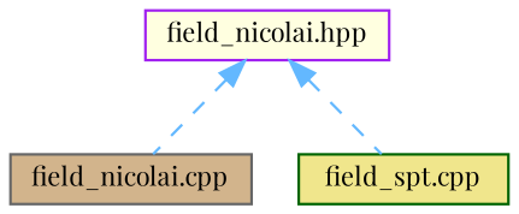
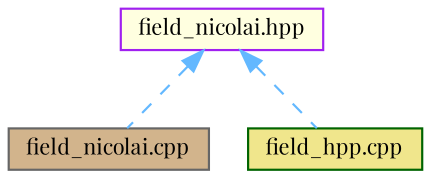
  digraph {
    fontname="Playfair Display"
    node [fontname="Playfair Display" fontsize=10 shape=box style=filled]
    edge [color=steelblue1 dir=back fontname="Playfair Display" fontsize=10 labelfontname=Helvetica labelfontsize=10 style=dashed]
    n1 [color=purple fillcolor=lightyellow fontcolor=black height=0.2 label="field_nicolai.hpp" width=0.4]
    n2 [color=gray40 fillcolor=tan height=0.2 label="field_nicolai.cpp" width=0.4]
-   n3 [color=darkgreen fillcolor=khaki height=0.2 label="field_spt.cpp" width=0.4]
+   n3 [color=darkgreen fillcolor=khaki height=0.2 label="field_hpp.cpp" width=0.4]
    n1 -> n2
    n1 -> n3
  }
